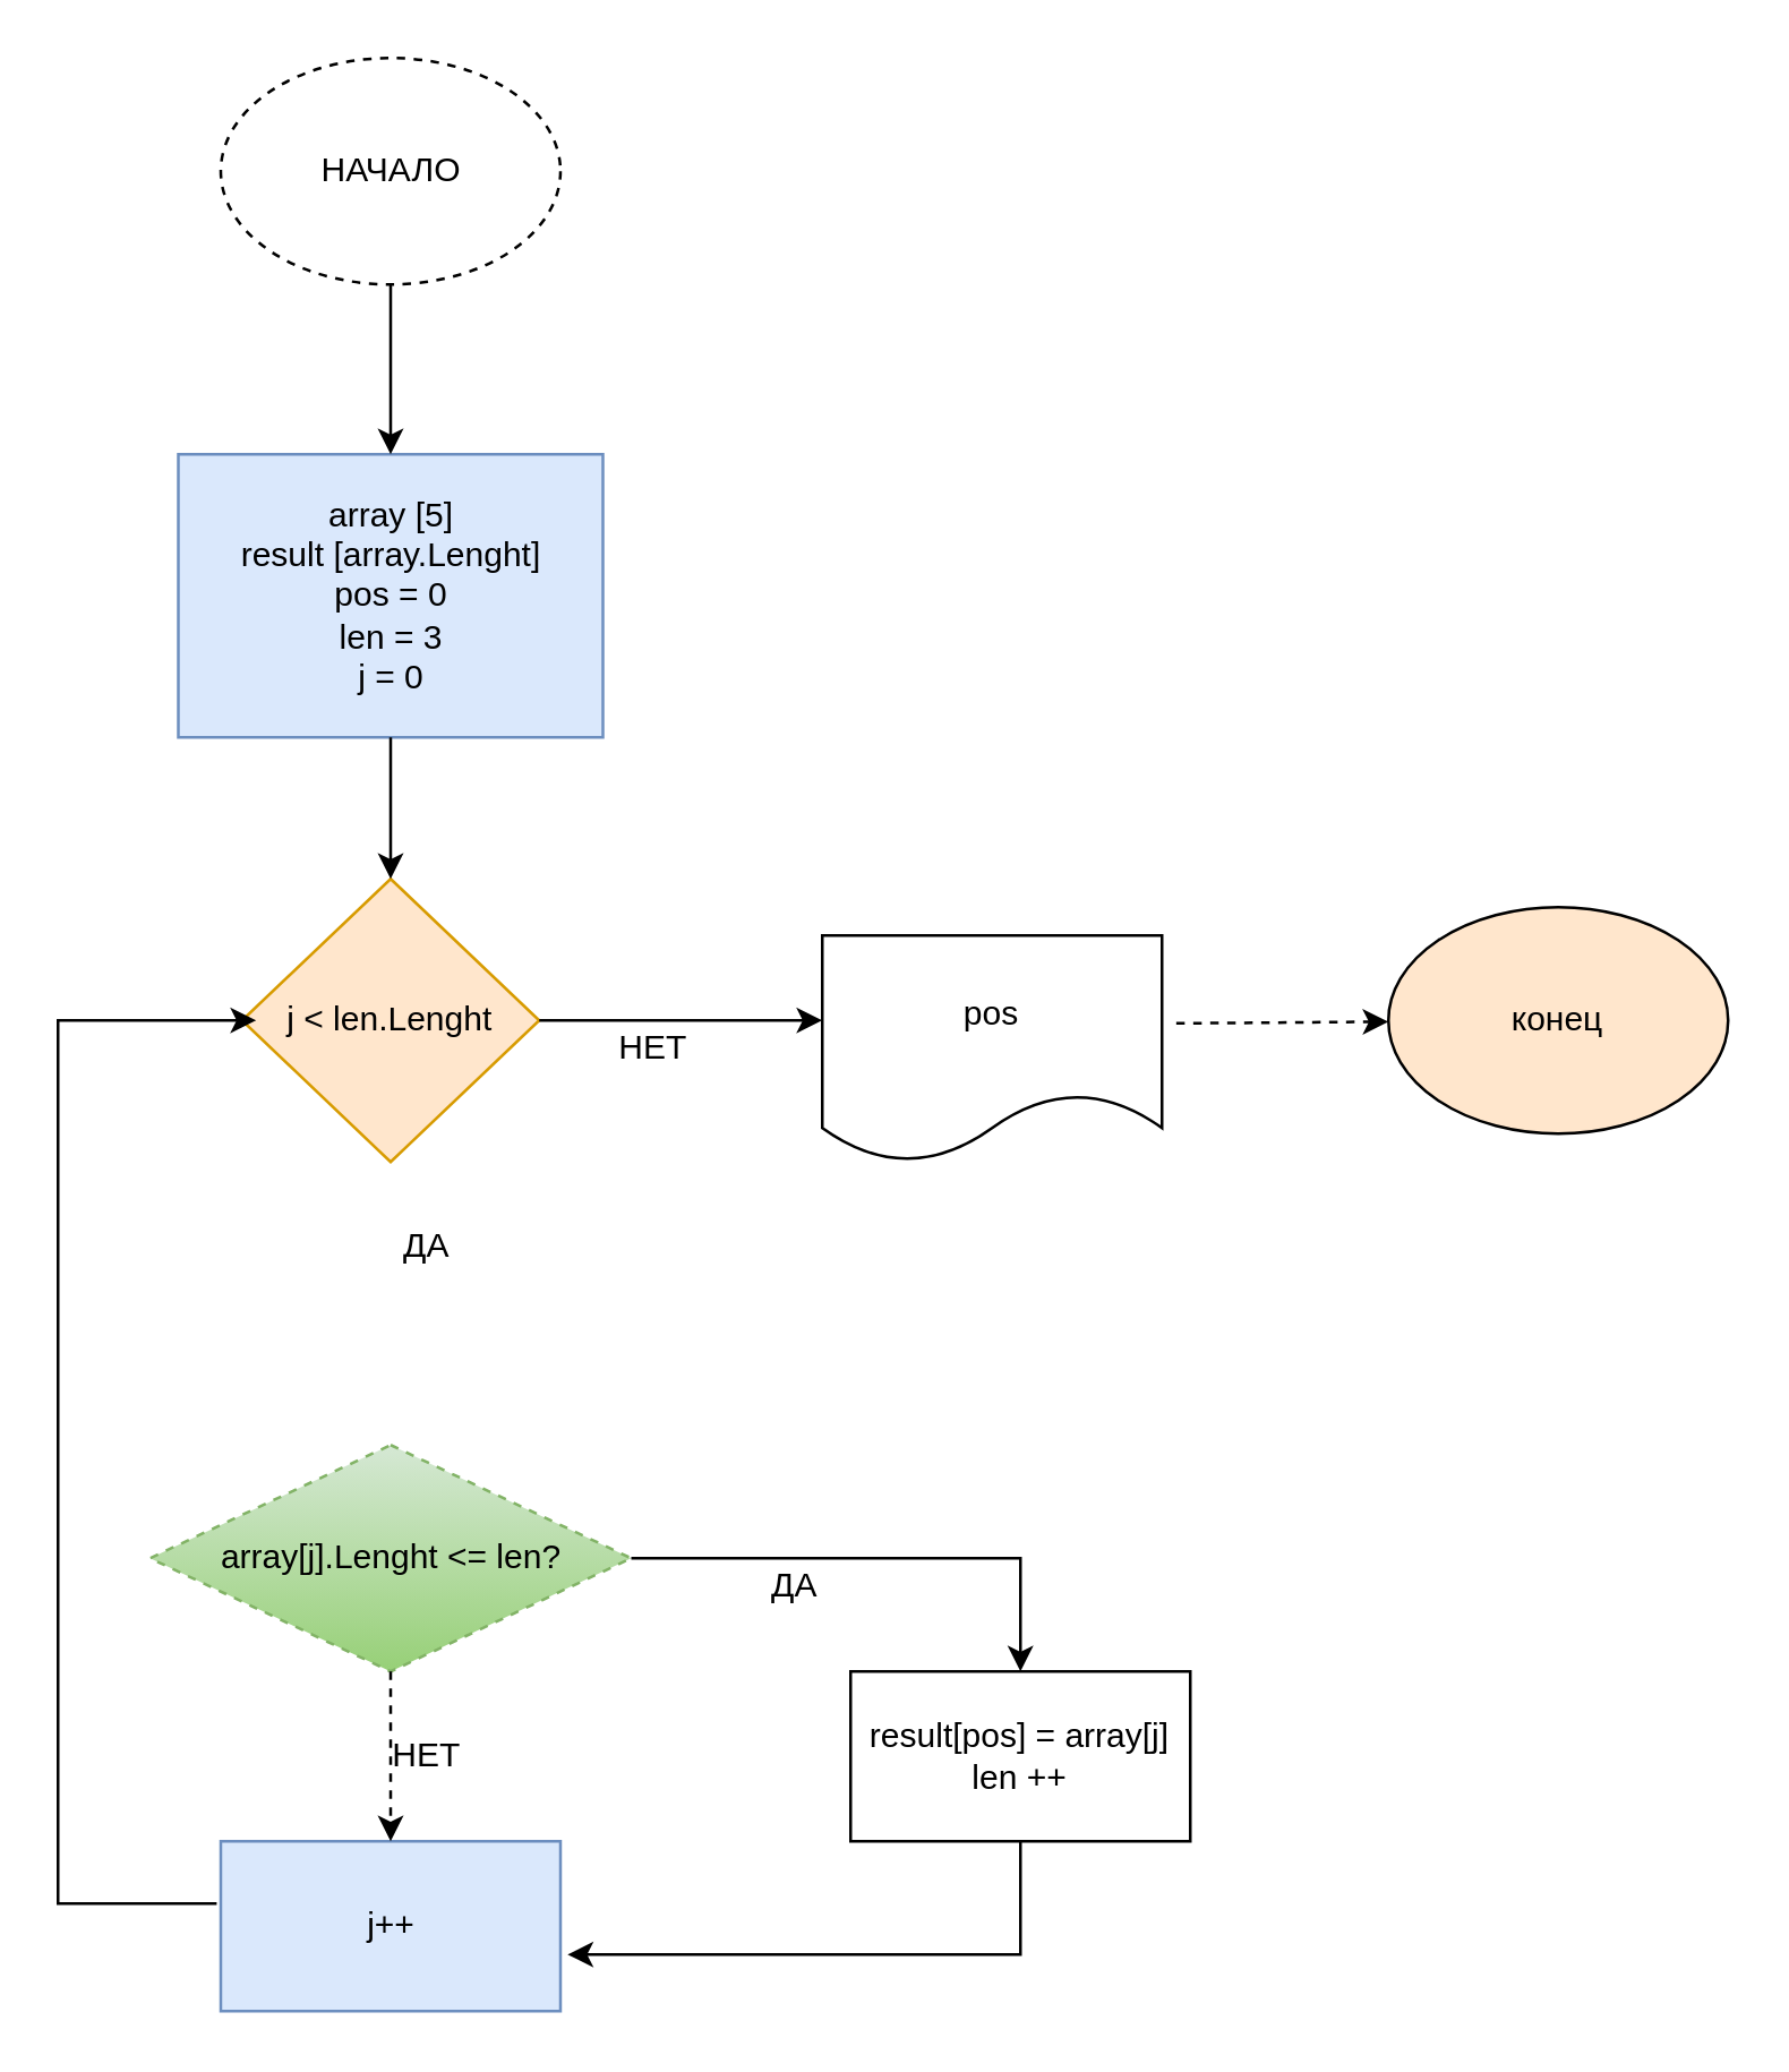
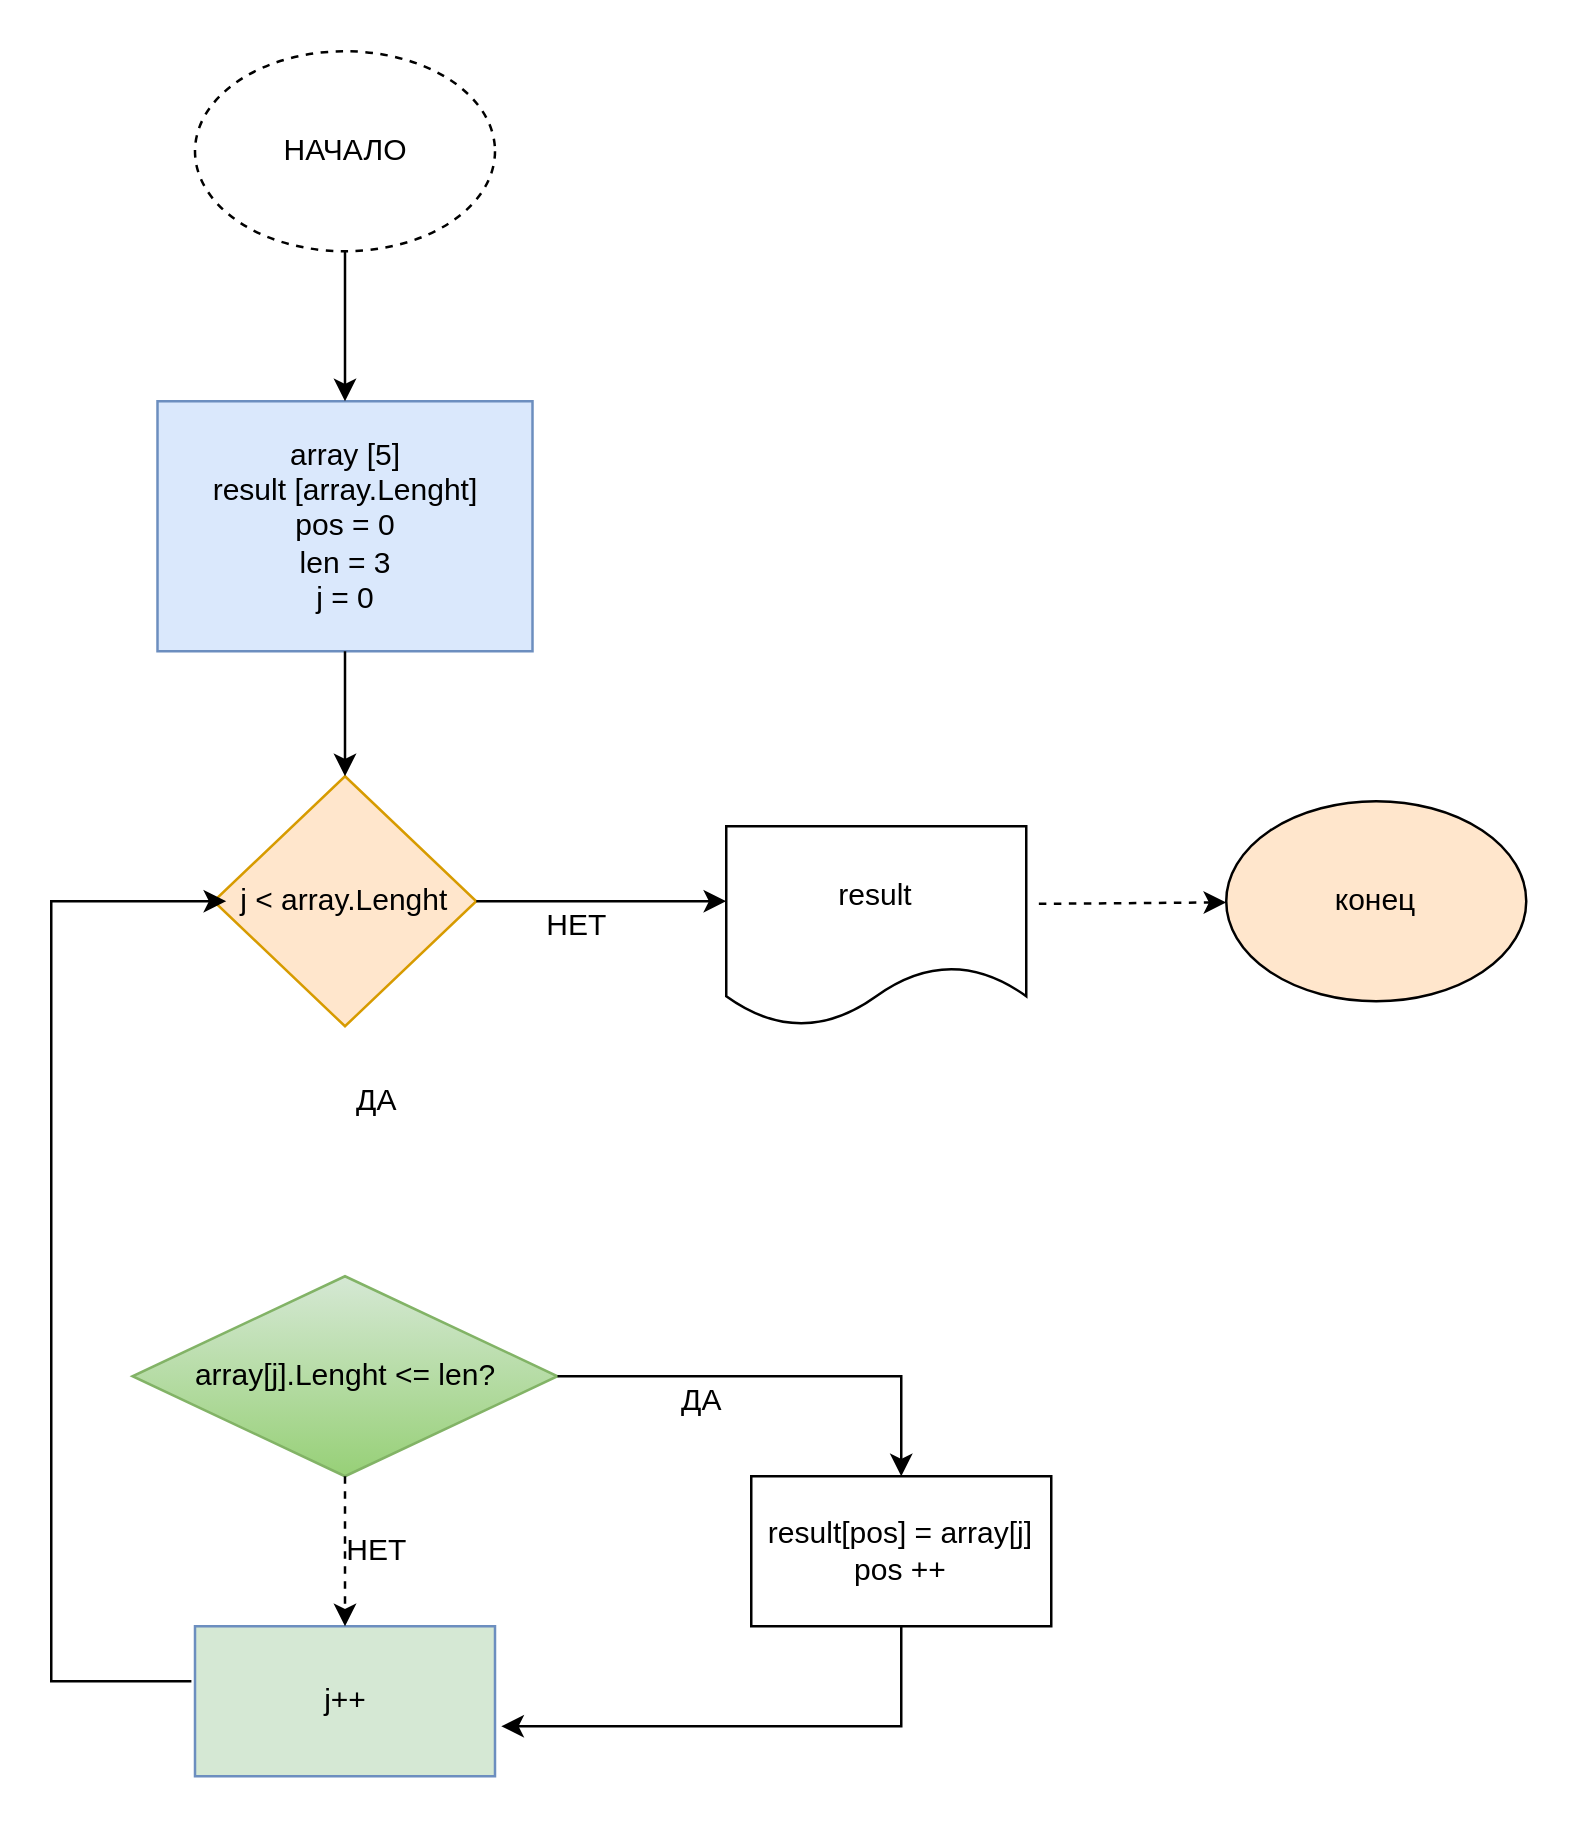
  <mxCell id="0" />
  <mxCell id="1" parent="0" />
  <mxCell id="2" value="НАЧАЛО" style="ellipse;whiteSpace=wrap;html=1;dashed=1;" vertex="1" parent="1"><mxGeometry x="77.5" y="20" width="120" height="80" as="geometry" /></mxCell>
  <mxCell id="3" value="array [5]&lt;br&gt;result [array.Lenght]&lt;br&gt;pos = 0&lt;br&gt;len = 3&lt;br&gt;j = 0" style="rounded=0;whiteSpace=wrap;html=1;fillColor=#dae8fc;strokeColor=#6c8ebf;" vertex="1" parent="1"><mxGeometry x="62.5" y="160" width="150" height="100" as="geometry" /></mxCell>
- <mxCell id="4" value="j &amp;lt; len.Lenght" style="rhombus;whiteSpace=wrap;html=1;fillColor=#ffe6cc;strokeColor=#d79b00;" vertex="1" parent="1"><mxGeometry x="85" y="310" width="105" height="100" as="geometry" /></mxCell>
+ <mxCell id="4" value="j &amp;lt; array.Lenght" style="rhombus;whiteSpace=wrap;html=1;fillColor=#ffe6cc;strokeColor=#d79b00;" vertex="1" parent="1"><mxGeometry x="85" y="310" width="105" height="100" as="geometry" /></mxCell>
  <mxCell id="5" value="ДА" style="text;html=1;align=center;verticalAlign=middle;resizable=0;points=[];autosize=1;strokeColor=none;fillColor=none;" vertex="1" parent="1"><mxGeometry x="130" y="425" width="40" height="30" as="geometry" /></mxCell>
  <mxCell id="6" value="" style="edgeStyle=elbowEdgeStyle;elbow=horizontal;endArrow=classic;html=1;rounded=0;exitX=-0.012;exitY=0.367;exitDx=0;exitDy=0;exitPerimeter=0;" edge="1" parent="1" source="10"><mxGeometry width="50" height="50" relative="1" as="geometry"><mxPoint x="70" y="670" as="sourcePoint" /><mxPoint x="90" y="360" as="targetPoint" /><Array as="points"><mxPoint x="20" y="410" /></Array></mxGeometry></mxCell>
  <mxCell id="7" value="" style="endArrow=classic;html=1;rounded=0;exitX=1;exitY=0.5;exitDx=0;exitDy=0;" edge="1" parent="1" source="4"><mxGeometry width="50" height="50" relative="1" as="geometry"><mxPoint x="290" y="320" as="sourcePoint" /><mxPoint x="290" y="360" as="targetPoint" /><Array as="points"><mxPoint x="240" y="360" /></Array></mxGeometry></mxCell>
  <mxCell id="8" value="НЕТ" style="text;html=1;align=center;verticalAlign=middle;resizable=0;points=[];autosize=1;strokeColor=none;fillColor=none;" vertex="1" parent="1"><mxGeometry x="205" y="355" width="50" height="30" as="geometry" /></mxCell>
- <mxCell id="9" value="array[j].Lenght &amp;lt;= len?" style="rhombus;whiteSpace=wrap;html=1;fillColor=#d5e8d4;strokeColor=#82b366;gradientColor=#97d077;dashed=1;" vertex="1" parent="1"><mxGeometry x="52.5" y="510" width="170" height="80" as="geometry" /></mxCell>
- <mxCell id="10" value="j++" style="rounded=0;whiteSpace=wrap;html=1;fillColor=#dae8fc;strokeColor=#6c8ebf;" vertex="1" parent="1"><mxGeometry x="77.5" y="650" width="120" height="60" as="geometry" /></mxCell>
- <mxCell id="11" value="result[pos] = array[j]&lt;br&gt;len ++" style="rounded=0;whiteSpace=wrap;html=1;" vertex="1" parent="1"><mxGeometry x="300" y="590" width="120" height="60" as="geometry" /></mxCell>
- <mxCell id="12" value="pos" style="shape=document;whiteSpace=wrap;html=1;boundedLbl=1;" vertex="1" parent="1"><mxGeometry x="290" y="330" width="120" height="80" as="geometry" /></mxCell>
+ <mxCell id="9" value="array[j].Lenght &amp;lt;= len?" style="rhombus;whiteSpace=wrap;html=1;fillColor=#d5e8d4;strokeColor=#82b366;gradientColor=#97d077;" vertex="1" parent="1"><mxGeometry x="52.5" y="510" width="170" height="80" as="geometry" /></mxCell>
+ <mxCell id="10" value="j++" style="rounded=0;whiteSpace=wrap;html=1;fillColor=#d5e8d4;strokeColor=#6c8ebf;" vertex="1" parent="1"><mxGeometry x="77.5" y="650" width="120" height="60" as="geometry" /></mxCell>
+ <mxCell id="11" value="result[pos] = array[j]&lt;br&gt;pos ++" style="rounded=0;whiteSpace=wrap;html=1;" vertex="1" parent="1"><mxGeometry x="300" y="590" width="120" height="60" as="geometry" /></mxCell>
+ <mxCell id="12" value="result" style="shape=document;whiteSpace=wrap;html=1;boundedLbl=1;" vertex="1" parent="1"><mxGeometry x="290" y="330" width="120" height="80" as="geometry" /></mxCell>
  <mxCell id="13" value="конец" style="ellipse;whiteSpace=wrap;html=1;fillColor=#ffe6cc;" vertex="1" parent="1"><mxGeometry x="490" y="320" width="120" height="80" as="geometry" /></mxCell>
  <mxCell id="14" value="" style="endArrow=classic;html=1;rounded=0;exitX=0.5;exitY=1;exitDx=0;exitDy=0;dashed=1;" edge="1" parent="1" source="9" target="10"><mxGeometry width="50" height="50" relative="1" as="geometry"><mxPoint x="290" y="410" as="sourcePoint" /><mxPoint x="340" y="360" as="targetPoint" /></mxGeometry></mxCell>
  <mxCell id="15" value="НЕТ" style="text;html=1;align=center;verticalAlign=middle;resizable=0;points=[];autosize=1;strokeColor=none;fillColor=none;" vertex="1" parent="1"><mxGeometry x="125" y="605" width="50" height="30" as="geometry" /></mxCell>
  <mxCell id="16" value="" style="edgeStyle=segmentEdgeStyle;endArrow=classic;html=1;rounded=0;exitX=1;exitY=0.5;exitDx=0;exitDy=0;" edge="1" parent="1" source="9"><mxGeometry width="50" height="50" relative="1" as="geometry"><mxPoint x="290" y="410" as="sourcePoint" /><mxPoint x="360" y="590" as="targetPoint" /><Array as="points"><mxPoint x="360" y="550" /><mxPoint x="360" y="590" /></Array></mxGeometry></mxCell>
  <mxCell id="17" value="ДА" style="text;html=1;align=center;verticalAlign=middle;resizable=0;points=[];autosize=1;strokeColor=none;fillColor=none;" vertex="1" parent="1"><mxGeometry x="260" y="545" width="40" height="30" as="geometry" /></mxCell>
  <mxCell id="18" value="" style="edgeStyle=segmentEdgeStyle;endArrow=classic;html=1;rounded=0;exitX=0.5;exitY=1;exitDx=0;exitDy=0;" edge="1" parent="1" source="11"><mxGeometry width="50" height="50" relative="1" as="geometry"><mxPoint x="290" y="410" as="sourcePoint" /><mxPoint x="200" y="690" as="targetPoint" /><Array as="points"><mxPoint x="360" y="690" /></Array></mxGeometry></mxCell>
  <mxCell id="19" value="" style="endArrow=classic;html=1;rounded=0;exitX=0.5;exitY=1;exitDx=0;exitDy=0;entryX=0.5;entryY=0;entryDx=0;entryDy=0;" edge="1" parent="1" source="2" target="3"><mxGeometry width="50" height="50" relative="1" as="geometry"><mxPoint x="290" y="410" as="sourcePoint" /><mxPoint x="120" y="160" as="targetPoint" /></mxGeometry></mxCell>
  <mxCell id="20" value="" style="endArrow=classic;html=1;rounded=0;exitX=0.5;exitY=1;exitDx=0;exitDy=0;" edge="1" parent="1" source="3" target="4"><mxGeometry width="50" height="50" relative="1" as="geometry"><mxPoint x="290" y="410" as="sourcePoint" /><mxPoint x="340" y="360" as="targetPoint" /></mxGeometry></mxCell>
  <mxCell id="21" value="" style="endArrow=classic;html=1;rounded=0;exitX=1.042;exitY=0.388;exitDx=0;exitDy=0;exitPerimeter=0;dashed=1;" edge="1" parent="1" source="12" target="13"><mxGeometry width="50" height="50" relative="1" as="geometry"><mxPoint x="290" y="410" as="sourcePoint" /><mxPoint x="340" y="360" as="targetPoint" /></mxGeometry></mxCell>
